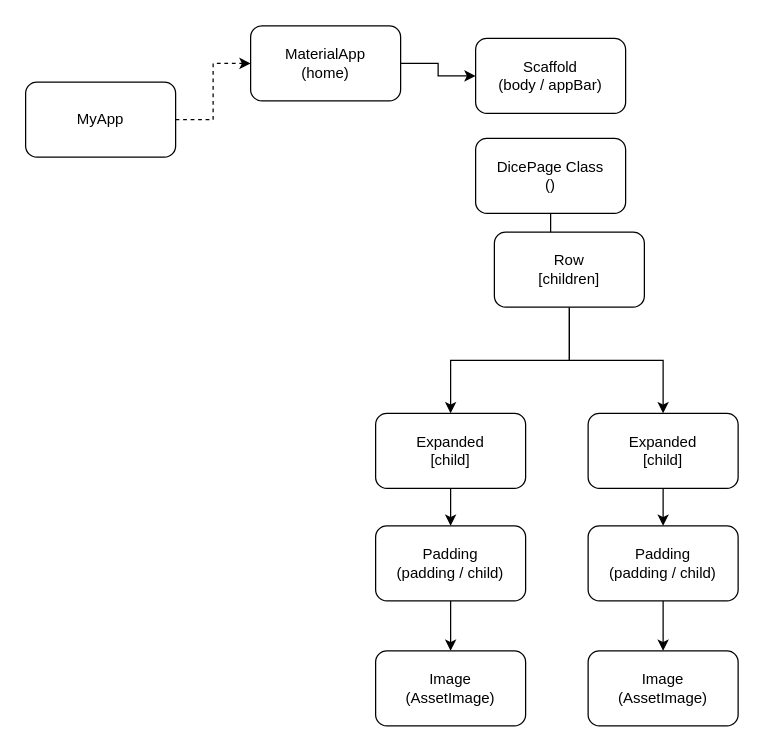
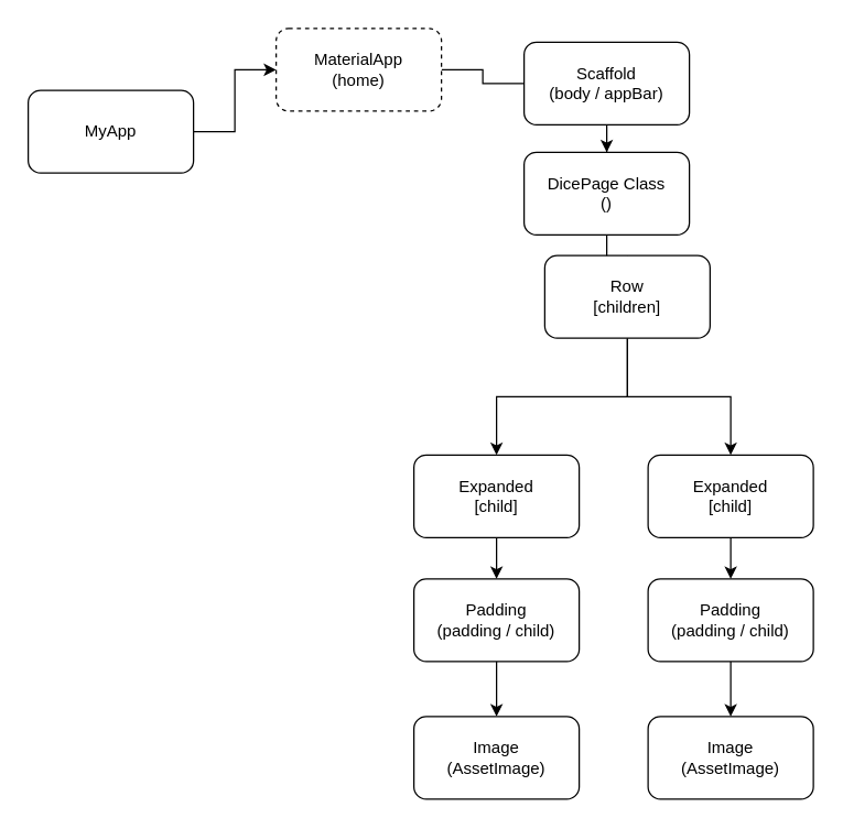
  <mxCell id="0" />
  <mxCell id="1" parent="0" />
- <mxCell id="2" style="edgeStyle=orthogonalEdgeStyle;rounded=0;orthogonalLoop=1;jettySize=auto;html=1;dashed=1;" edge="1" parent="1" source="3" target="5"><mxGeometry relative="1" as="geometry" /></mxCell>
+ <mxCell id="2" style="edgeStyle=orthogonalEdgeStyle;rounded=0;orthogonalLoop=1;jettySize=auto;html=1;" edge="1" parent="1" source="3" target="5"><mxGeometry relative="1" as="geometry" /></mxCell>
  <mxCell id="3" value="MyApp" style="rounded=1;whiteSpace=wrap;html=1;" vertex="1" parent="1"><mxGeometry x="20" y="65" width="120" height="60" as="geometry" /></mxCell>
- <mxCell id="4" style="edgeStyle=orthogonalEdgeStyle;rounded=0;orthogonalLoop=1;jettySize=auto;html=1;entryX=0;entryY=0.5;entryDx=0;entryDy=0;" edge="1" parent="1" source="5" target="7"><mxGeometry relative="1" as="geometry" /></mxCell>
- <mxCell id="5" value="&lt;div&gt;MaterialApp&lt;/div&gt;&lt;div&gt;(home)&lt;br&gt;&lt;/div&gt;" style="rounded=1;whiteSpace=wrap;html=1;" vertex="1" parent="1"><mxGeometry x="200" y="20" width="120" height="60" as="geometry" /></mxCell>
+ <mxCell id="4" style="edgeStyle=orthogonalEdgeStyle;rounded=0;orthogonalLoop=1;jettySize=auto;html=1;entryX=0;entryY=0.5;entryDx=0;entryDy=0;endArrow=none;" edge="1" parent="1" source="5" target="7"><mxGeometry relative="1" as="geometry" /></mxCell>
+ <mxCell id="5" value="&lt;div&gt;MaterialApp&lt;/div&gt;&lt;div&gt;(home)&lt;br&gt;&lt;/div&gt;" style="rounded=1;whiteSpace=wrap;html=1;dashed=1;" vertex="1" parent="1"><mxGeometry x="200" y="20" width="120" height="60" as="geometry" /></mxCell>
+ <mxCell id="6" style="edgeStyle=orthogonalEdgeStyle;rounded=0;orthogonalLoop=1;jettySize=auto;html=1;" edge="1" parent="1" source="7" target="9"><mxGeometry relative="1" as="geometry" /></mxCell>
  <mxCell id="7" value="&lt;div&gt;Scaffold&lt;/div&gt;&lt;div&gt;(body / appBar)&lt;br&gt;&lt;/div&gt;" style="rounded=1;whiteSpace=wrap;html=1;" vertex="1" parent="1"><mxGeometry x="380" y="30" width="120" height="60" as="geometry" /></mxCell>
  <mxCell id="8" style="edgeStyle=orthogonalEdgeStyle;rounded=0;orthogonalLoop=1;jettySize=auto;html=1;" edge="1" parent="1" source="9" target="12"><mxGeometry relative="1" as="geometry" /></mxCell>
  <mxCell id="9" value="&lt;div&gt;DicePage Class&lt;br&gt;&lt;/div&gt;&lt;div&gt;()&lt;br&gt;&lt;/div&gt;" style="rounded=1;whiteSpace=wrap;html=1;" vertex="1" parent="1"><mxGeometry x="380" y="110" width="120" height="60" as="geometry" /></mxCell>
  <mxCell id="10" style="edgeStyle=orthogonalEdgeStyle;rounded=0;orthogonalLoop=1;jettySize=auto;html=1;" edge="1" parent="1" source="12" target="14"><mxGeometry relative="1" as="geometry" /></mxCell>
  <mxCell id="11" style="edgeStyle=orthogonalEdgeStyle;rounded=0;orthogonalLoop=1;jettySize=auto;html=1;entryX=0.5;entryY=0;entryDx=0;entryDy=0;exitX=0.5;exitY=1;exitDx=0;exitDy=0;" edge="1" parent="1" source="12" target="16"><mxGeometry relative="1" as="geometry" /></mxCell>
  <mxCell id="12" value="&lt;div&gt;Row&lt;/div&gt;&lt;div&gt;[children]&lt;/div&gt;" style="rounded=1;whiteSpace=wrap;html=1;" vertex="1" parent="1"><mxGeometry x="395" y="185" width="120" height="60" as="geometry" /></mxCell>
  <mxCell id="13" style="edgeStyle=orthogonalEdgeStyle;rounded=0;orthogonalLoop=1;jettySize=auto;html=1;exitX=0.5;exitY=1;exitDx=0;exitDy=0;" edge="1" parent="1" source="14" target="20"><mxGeometry relative="1" as="geometry" /></mxCell>
  <mxCell id="14" value="&lt;div&gt;Expanded&lt;br&gt;&lt;/div&gt;&lt;div&gt;[child]&lt;/div&gt;" style="rounded=1;whiteSpace=wrap;html=1;" vertex="1" parent="1"><mxGeometry x="300" y="330" width="120" height="60" as="geometry" /></mxCell>
  <mxCell id="15" style="edgeStyle=orthogonalEdgeStyle;rounded=0;orthogonalLoop=1;jettySize=auto;html=1;exitX=0.5;exitY=1;exitDx=0;exitDy=0;entryX=0.5;entryY=0;entryDx=0;entryDy=0;" edge="1" parent="1" source="16" target="22"><mxGeometry relative="1" as="geometry" /></mxCell>
  <mxCell id="16" value="&lt;div&gt;Expanded&lt;br&gt;&lt;/div&gt;&lt;div&gt;[child]&lt;/div&gt;" style="rounded=1;whiteSpace=wrap;html=1;" vertex="1" parent="1"><mxGeometry x="470" y="330" width="120" height="60" as="geometry" /></mxCell>
  <mxCell id="17" value="&lt;div&gt;Image&lt;/div&gt;&lt;div&gt;(AssetImage)&lt;br&gt;&lt;/div&gt;" style="rounded=1;whiteSpace=wrap;html=1;" vertex="1" parent="1"><mxGeometry x="300" y="520" width="120" height="60" as="geometry" /></mxCell>
  <mxCell id="18" value="&lt;div&gt;Image&lt;/div&gt;&lt;div&gt;(AssetImage)&lt;br&gt;&lt;/div&gt;" style="rounded=1;whiteSpace=wrap;html=1;" vertex="1" parent="1"><mxGeometry x="470" y="520" width="120" height="60" as="geometry" /></mxCell>
  <mxCell id="19" style="edgeStyle=orthogonalEdgeStyle;rounded=0;orthogonalLoop=1;jettySize=auto;html=1;exitX=0.5;exitY=1;exitDx=0;exitDy=0;entryX=0.5;entryY=0;entryDx=0;entryDy=0;" edge="1" parent="1" source="20" target="17"><mxGeometry relative="1" as="geometry" /></mxCell>
  <mxCell id="20" value="&lt;div&gt;Padding&lt;/div&gt;&lt;div&gt;(padding / child)&lt;/div&gt;" style="rounded=1;whiteSpace=wrap;html=1;" vertex="1" parent="1"><mxGeometry x="300" y="420" width="120" height="60" as="geometry" /></mxCell>
  <mxCell id="21" style="edgeStyle=orthogonalEdgeStyle;rounded=0;orthogonalLoop=1;jettySize=auto;html=1;exitX=0.5;exitY=1;exitDx=0;exitDy=0;entryX=0.5;entryY=0;entryDx=0;entryDy=0;" edge="1" parent="1" source="22" target="18"><mxGeometry relative="1" as="geometry" /></mxCell>
  <mxCell id="22" value="&lt;div&gt;Padding&lt;/div&gt;&lt;div&gt;(padding / child)&lt;/div&gt;" style="rounded=1;whiteSpace=wrap;html=1;" vertex="1" parent="1"><mxGeometry x="470" y="420" width="120" height="60" as="geometry" /></mxCell>
